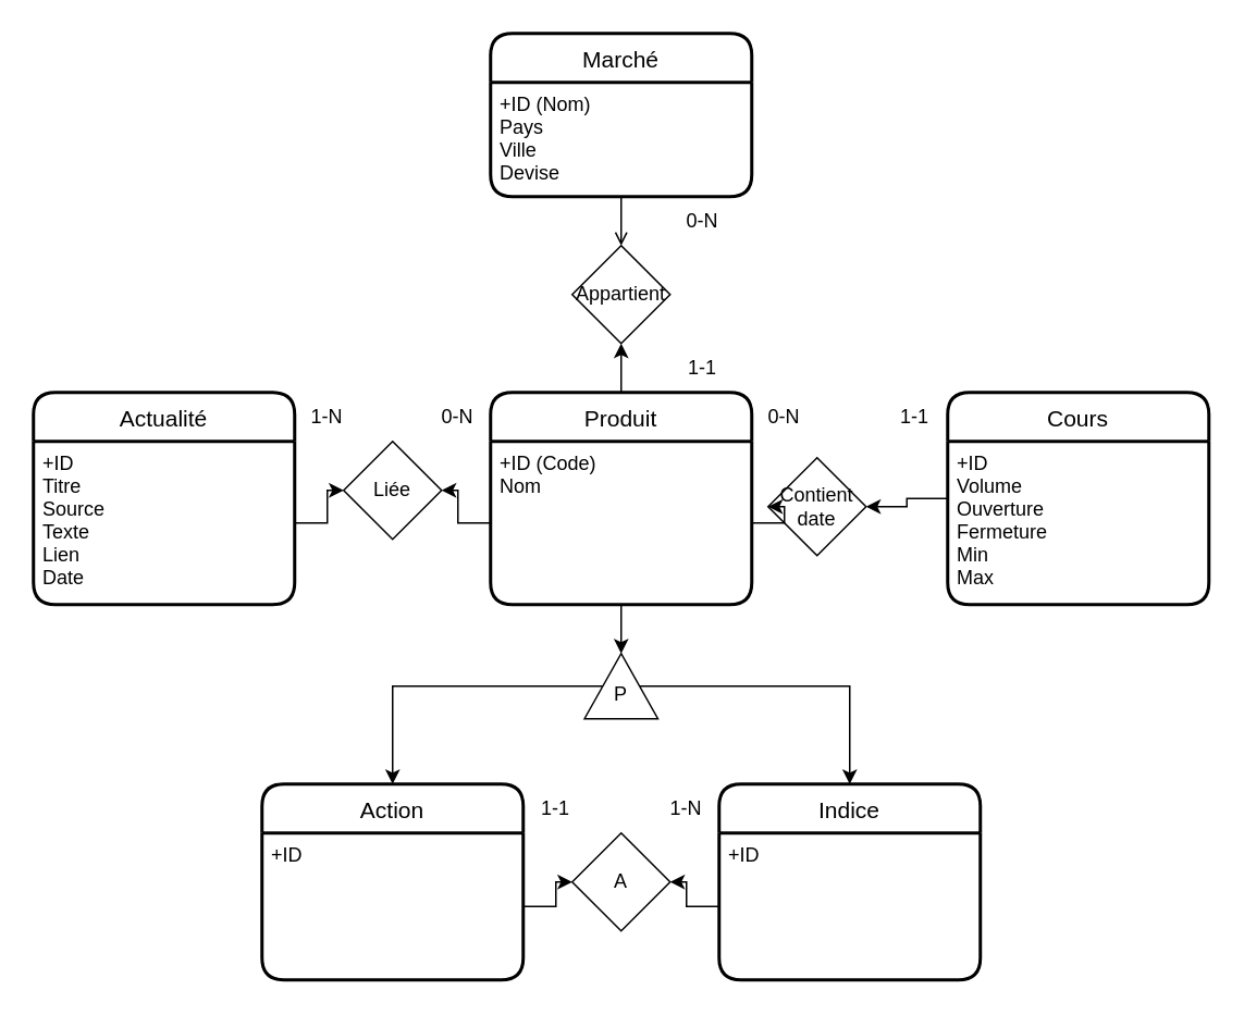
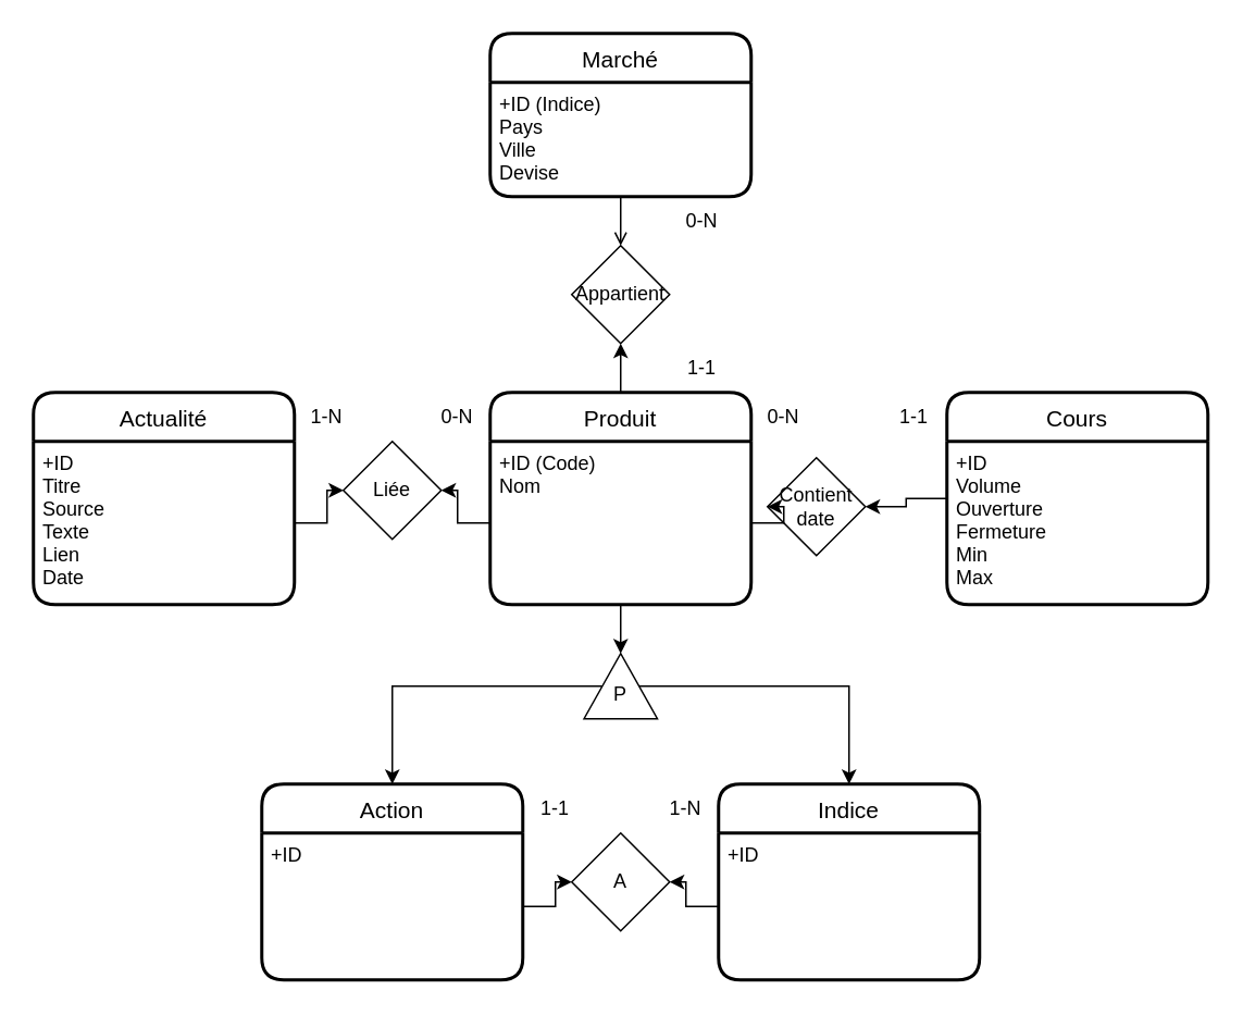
  <mxCell id="0" />
  <mxCell id="1" parent="0" />
  <mxCell id="2" style="edgeStyle=orthogonalEdgeStyle;rounded=0;orthogonalLoop=1;jettySize=auto;html=1;exitX=0.5;exitY=0;exitDx=0;exitDy=0;entryX=0.5;entryY=1;entryDx=0;entryDy=0;" edge="1" parent="1" source="3" target="30"><mxGeometry relative="1" as="geometry" /></mxCell>
  <mxCell id="3" value="Produit" style="swimlane;childLayout=stackLayout;horizontal=1;startSize=30;horizontalStack=0;rounded=1;fontSize=14;fontStyle=0;strokeWidth=2;resizeParent=0;resizeLast=1;shadow=0;dashed=0;align=center;" vertex="1" parent="1"><mxGeometry x="300" y="240" width="160" height="130" as="geometry" /></mxCell>
  <mxCell id="4" value="+ID (Code)&#10;Nom" style="align=left;strokeColor=none;fillColor=none;spacingLeft=4;fontSize=12;verticalAlign=top;resizable=0;rotatable=0;part=1;" vertex="1" parent="3"><mxGeometry y="30" width="160" height="100" as="geometry" /></mxCell>
  <mxCell id="5" style="edgeStyle=orthogonalEdgeStyle;rounded=0;orthogonalLoop=1;jettySize=auto;html=1;exitX=0;exitY=0.5;exitDx=0;exitDy=0;" edge="1" parent="1" source="6" target="8"><mxGeometry relative="1" as="geometry" /></mxCell>
  <mxCell id="6" value="Cours" style="swimlane;childLayout=stackLayout;horizontal=1;startSize=30;horizontalStack=0;rounded=1;fontSize=14;fontStyle=0;strokeWidth=2;resizeParent=0;resizeLast=1;shadow=0;dashed=0;align=center;" vertex="1" parent="1"><mxGeometry x="580" y="240" width="160" height="130" as="geometry" /></mxCell>
  <mxCell id="7" value="+ID&#10;Volume&#10;Ouverture&#10;Fermeture&#10;Min&#10;Max" style="align=left;strokeColor=none;fillColor=none;spacingLeft=4;fontSize=12;verticalAlign=top;resizable=0;rotatable=0;part=1;" vertex="1" parent="6"><mxGeometry y="30" width="160" height="100" as="geometry" /></mxCell>
  <mxCell id="8" value="Contient&lt;br&gt;date" style="shape=rhombus;perimeter=rhombusPerimeter;whiteSpace=wrap;html=1;align=center;" vertex="1" parent="1"><mxGeometry x="470" y="280" width="60" height="60" as="geometry" /></mxCell>
  <mxCell id="9" style="edgeStyle=orthogonalEdgeStyle;rounded=0;orthogonalLoop=1;jettySize=auto;html=1;exitX=1;exitY=0.5;exitDx=0;exitDy=0;" edge="1" parent="1" source="4" target="8"><mxGeometry relative="1" as="geometry" /></mxCell>
  <mxCell id="10" value="1-1" style="text;html=1;strokeColor=none;fillColor=none;align=center;verticalAlign=middle;whiteSpace=wrap;rounded=0;" vertex="1" parent="1"><mxGeometry x="530" y="240" width="60" height="30" as="geometry" /></mxCell>
  <mxCell id="11" value="0-N" style="text;html=1;strokeColor=none;fillColor=none;align=center;verticalAlign=middle;whiteSpace=wrap;rounded=0;" vertex="1" parent="1"><mxGeometry x="450" y="240" width="60" height="30" as="geometry" /></mxCell>
  <mxCell id="12" value="Actualité" style="swimlane;childLayout=stackLayout;horizontal=1;startSize=30;horizontalStack=0;rounded=1;fontSize=14;fontStyle=0;strokeWidth=2;resizeParent=0;resizeLast=1;shadow=0;dashed=0;align=center;" vertex="1" parent="1"><mxGeometry x="20" y="240" width="160" height="130" as="geometry" /></mxCell>
  <mxCell id="13" value="+ID&#10;Titre&#10;Source&#10;Texte&#10;Lien&#10;Date" style="align=left;strokeColor=none;fillColor=none;spacingLeft=4;fontSize=12;verticalAlign=top;resizable=0;rotatable=0;part=1;" vertex="1" parent="12"><mxGeometry y="30" width="160" height="100" as="geometry" /></mxCell>
  <mxCell id="14" value="Action" style="swimlane;childLayout=stackLayout;horizontal=1;startSize=30;horizontalStack=0;rounded=1;fontSize=14;fontStyle=0;strokeWidth=2;resizeParent=0;resizeLast=1;shadow=0;dashed=0;align=center;" vertex="1" parent="1"><mxGeometry x="160" y="480" width="160" height="120" as="geometry" /></mxCell>
  <mxCell id="15" value="+ID" style="align=left;strokeColor=none;fillColor=none;spacingLeft=4;fontSize=12;verticalAlign=top;resizable=0;rotatable=0;part=1;" vertex="1" parent="14"><mxGeometry y="30" width="160" height="90" as="geometry" /></mxCell>
  <mxCell id="16" value="Liée" style="shape=rhombus;perimeter=rhombusPerimeter;whiteSpace=wrap;html=1;align=center;" vertex="1" parent="1"><mxGeometry x="210" y="270" width="60" height="60" as="geometry" /></mxCell>
  <mxCell id="17" style="edgeStyle=orthogonalEdgeStyle;rounded=0;orthogonalLoop=1;jettySize=auto;html=1;exitX=1;exitY=0.5;exitDx=0;exitDy=0;" edge="1" parent="1" source="13" target="16"><mxGeometry relative="1" as="geometry" /></mxCell>
  <mxCell id="18" style="edgeStyle=orthogonalEdgeStyle;rounded=0;orthogonalLoop=1;jettySize=auto;html=1;exitX=0;exitY=0.5;exitDx=0;exitDy=0;" edge="1" parent="1" source="4" target="16"><mxGeometry relative="1" as="geometry" /></mxCell>
  <mxCell id="19" value="1-N" style="text;html=1;strokeColor=none;fillColor=none;align=center;verticalAlign=middle;whiteSpace=wrap;rounded=0;" vertex="1" parent="1"><mxGeometry x="170" y="240" width="60" height="30" as="geometry" /></mxCell>
  <mxCell id="20" value="0-N" style="text;html=1;strokeColor=none;fillColor=none;align=center;verticalAlign=middle;whiteSpace=wrap;rounded=0;" vertex="1" parent="1"><mxGeometry x="250" y="240" width="60" height="30" as="geometry" /></mxCell>
  <mxCell id="21" value="Indice" style="swimlane;childLayout=stackLayout;horizontal=1;startSize=30;horizontalStack=0;rounded=1;fontSize=14;fontStyle=0;strokeWidth=2;resizeParent=0;resizeLast=1;shadow=0;dashed=0;align=center;" vertex="1" parent="1"><mxGeometry x="440" y="480" width="160" height="120" as="geometry" /></mxCell>
  <mxCell id="22" value="+ID" style="align=left;strokeColor=none;fillColor=none;spacingLeft=4;fontSize=12;verticalAlign=top;resizable=0;rotatable=0;part=1;" vertex="1" parent="21"><mxGeometry y="30" width="160" height="90" as="geometry" /></mxCell>
  <mxCell id="23" style="edgeStyle=orthogonalEdgeStyle;rounded=0;orthogonalLoop=1;jettySize=auto;html=1;exitX=0.5;exitY=0;exitDx=0;exitDy=0;entryX=0.5;entryY=0;entryDx=0;entryDy=0;" edge="1" parent="1" source="25" target="14"><mxGeometry relative="1" as="geometry" /></mxCell>
  <mxCell id="24" style="edgeStyle=orthogonalEdgeStyle;rounded=0;orthogonalLoop=1;jettySize=auto;html=1;exitX=0.5;exitY=1;exitDx=0;exitDy=0;" edge="1" parent="1" source="25" target="21"><mxGeometry relative="1" as="geometry" /></mxCell>
  <mxCell id="25" value="" style="triangle;whiteSpace=wrap;html=1;direction=north;" vertex="1" parent="1"><mxGeometry x="357.5" y="400" width="45" height="40" as="geometry" /></mxCell>
  <mxCell id="26" style="edgeStyle=orthogonalEdgeStyle;rounded=0;orthogonalLoop=1;jettySize=auto;html=1;exitX=0.5;exitY=1;exitDx=0;exitDy=0;entryX=1;entryY=0.5;entryDx=0;entryDy=0;" edge="1" parent="1" source="4" target="25"><mxGeometry relative="1" as="geometry" /></mxCell>
  <mxCell id="27" value="P" style="text;html=1;strokeColor=none;fillColor=none;align=center;verticalAlign=middle;whiteSpace=wrap;rounded=0;" vertex="1" parent="1"><mxGeometry x="350" y="410" width="60" height="30" as="geometry" /></mxCell>
  <mxCell id="28" value="Marché" style="swimlane;childLayout=stackLayout;horizontal=1;startSize=30;horizontalStack=0;rounded=1;fontSize=14;fontStyle=0;strokeWidth=2;resizeParent=0;resizeLast=1;shadow=0;dashed=0;align=center;" vertex="1" parent="1"><mxGeometry x="300" y="20" width="160" height="100" as="geometry" /></mxCell>
- <mxCell id="29" value="+ID (Nom)&#10;Pays&#10;Ville&#10;Devise" style="align=left;strokeColor=none;fillColor=none;spacingLeft=4;fontSize=12;verticalAlign=top;resizable=0;rotatable=0;part=1;" vertex="1" parent="28"><mxGeometry y="30" width="160" height="70" as="geometry" /></mxCell>
+ <mxCell id="29" value="+ID (Indice)&#10;Pays&#10;Ville&#10;Devise" style="align=left;strokeColor=none;fillColor=none;spacingLeft=4;fontSize=12;verticalAlign=top;resizable=0;rotatable=0;part=1;" vertex="1" parent="28"><mxGeometry y="30" width="160" height="70" as="geometry" /></mxCell>
  <mxCell id="30" value="Appartient" style="shape=rhombus;perimeter=rhombusPerimeter;whiteSpace=wrap;html=1;align=center;" vertex="1" parent="1"><mxGeometry x="350" y="150" width="60" height="60" as="geometry" /></mxCell>
  <mxCell id="31" style="edgeStyle=orthogonalEdgeStyle;rounded=0;orthogonalLoop=1;jettySize=auto;html=1;exitX=0.5;exitY=1;exitDx=0;exitDy=0;entryX=0.5;entryY=0;entryDx=0;entryDy=0;endArrow=open;" edge="1" parent="1" source="29" target="30"><mxGeometry relative="1" as="geometry" /></mxCell>
  <mxCell id="32" value="0-N" style="text;html=1;strokeColor=none;fillColor=none;align=center;verticalAlign=middle;whiteSpace=wrap;rounded=0;" vertex="1" parent="1"><mxGeometry x="400" y="120" width="60" height="30" as="geometry" /></mxCell>
  <mxCell id="33" value="1-1" style="text;html=1;strokeColor=none;fillColor=none;align=center;verticalAlign=middle;whiteSpace=wrap;rounded=0;" vertex="1" parent="1"><mxGeometry x="400" y="210" width="60" height="30" as="geometry" /></mxCell>
  <mxCell id="34" value="A" style="shape=rhombus;perimeter=rhombusPerimeter;whiteSpace=wrap;html=1;align=center;" vertex="1" parent="1"><mxGeometry x="350" y="510" width="60" height="60" as="geometry" /></mxCell>
  <mxCell id="35" style="edgeStyle=orthogonalEdgeStyle;rounded=0;orthogonalLoop=1;jettySize=auto;html=1;exitX=1;exitY=0.5;exitDx=0;exitDy=0;" edge="1" parent="1" source="15" target="34"><mxGeometry relative="1" as="geometry" /></mxCell>
  <mxCell id="36" style="edgeStyle=orthogonalEdgeStyle;rounded=0;orthogonalLoop=1;jettySize=auto;html=1;exitX=0;exitY=0.5;exitDx=0;exitDy=0;" edge="1" parent="1" source="22" target="34"><mxGeometry relative="1" as="geometry" /></mxCell>
  <mxCell id="37" value="1-N" style="text;html=1;strokeColor=none;fillColor=none;align=center;verticalAlign=middle;whiteSpace=wrap;rounded=0;" vertex="1" parent="1"><mxGeometry x="390" y="480" width="60" height="30" as="geometry" /></mxCell>
  <mxCell id="38" value="1-1" style="text;html=1;strokeColor=none;fillColor=none;align=center;verticalAlign=middle;whiteSpace=wrap;rounded=0;" vertex="1" parent="1"><mxGeometry x="310" y="480" width="60" height="30" as="geometry" /></mxCell>
